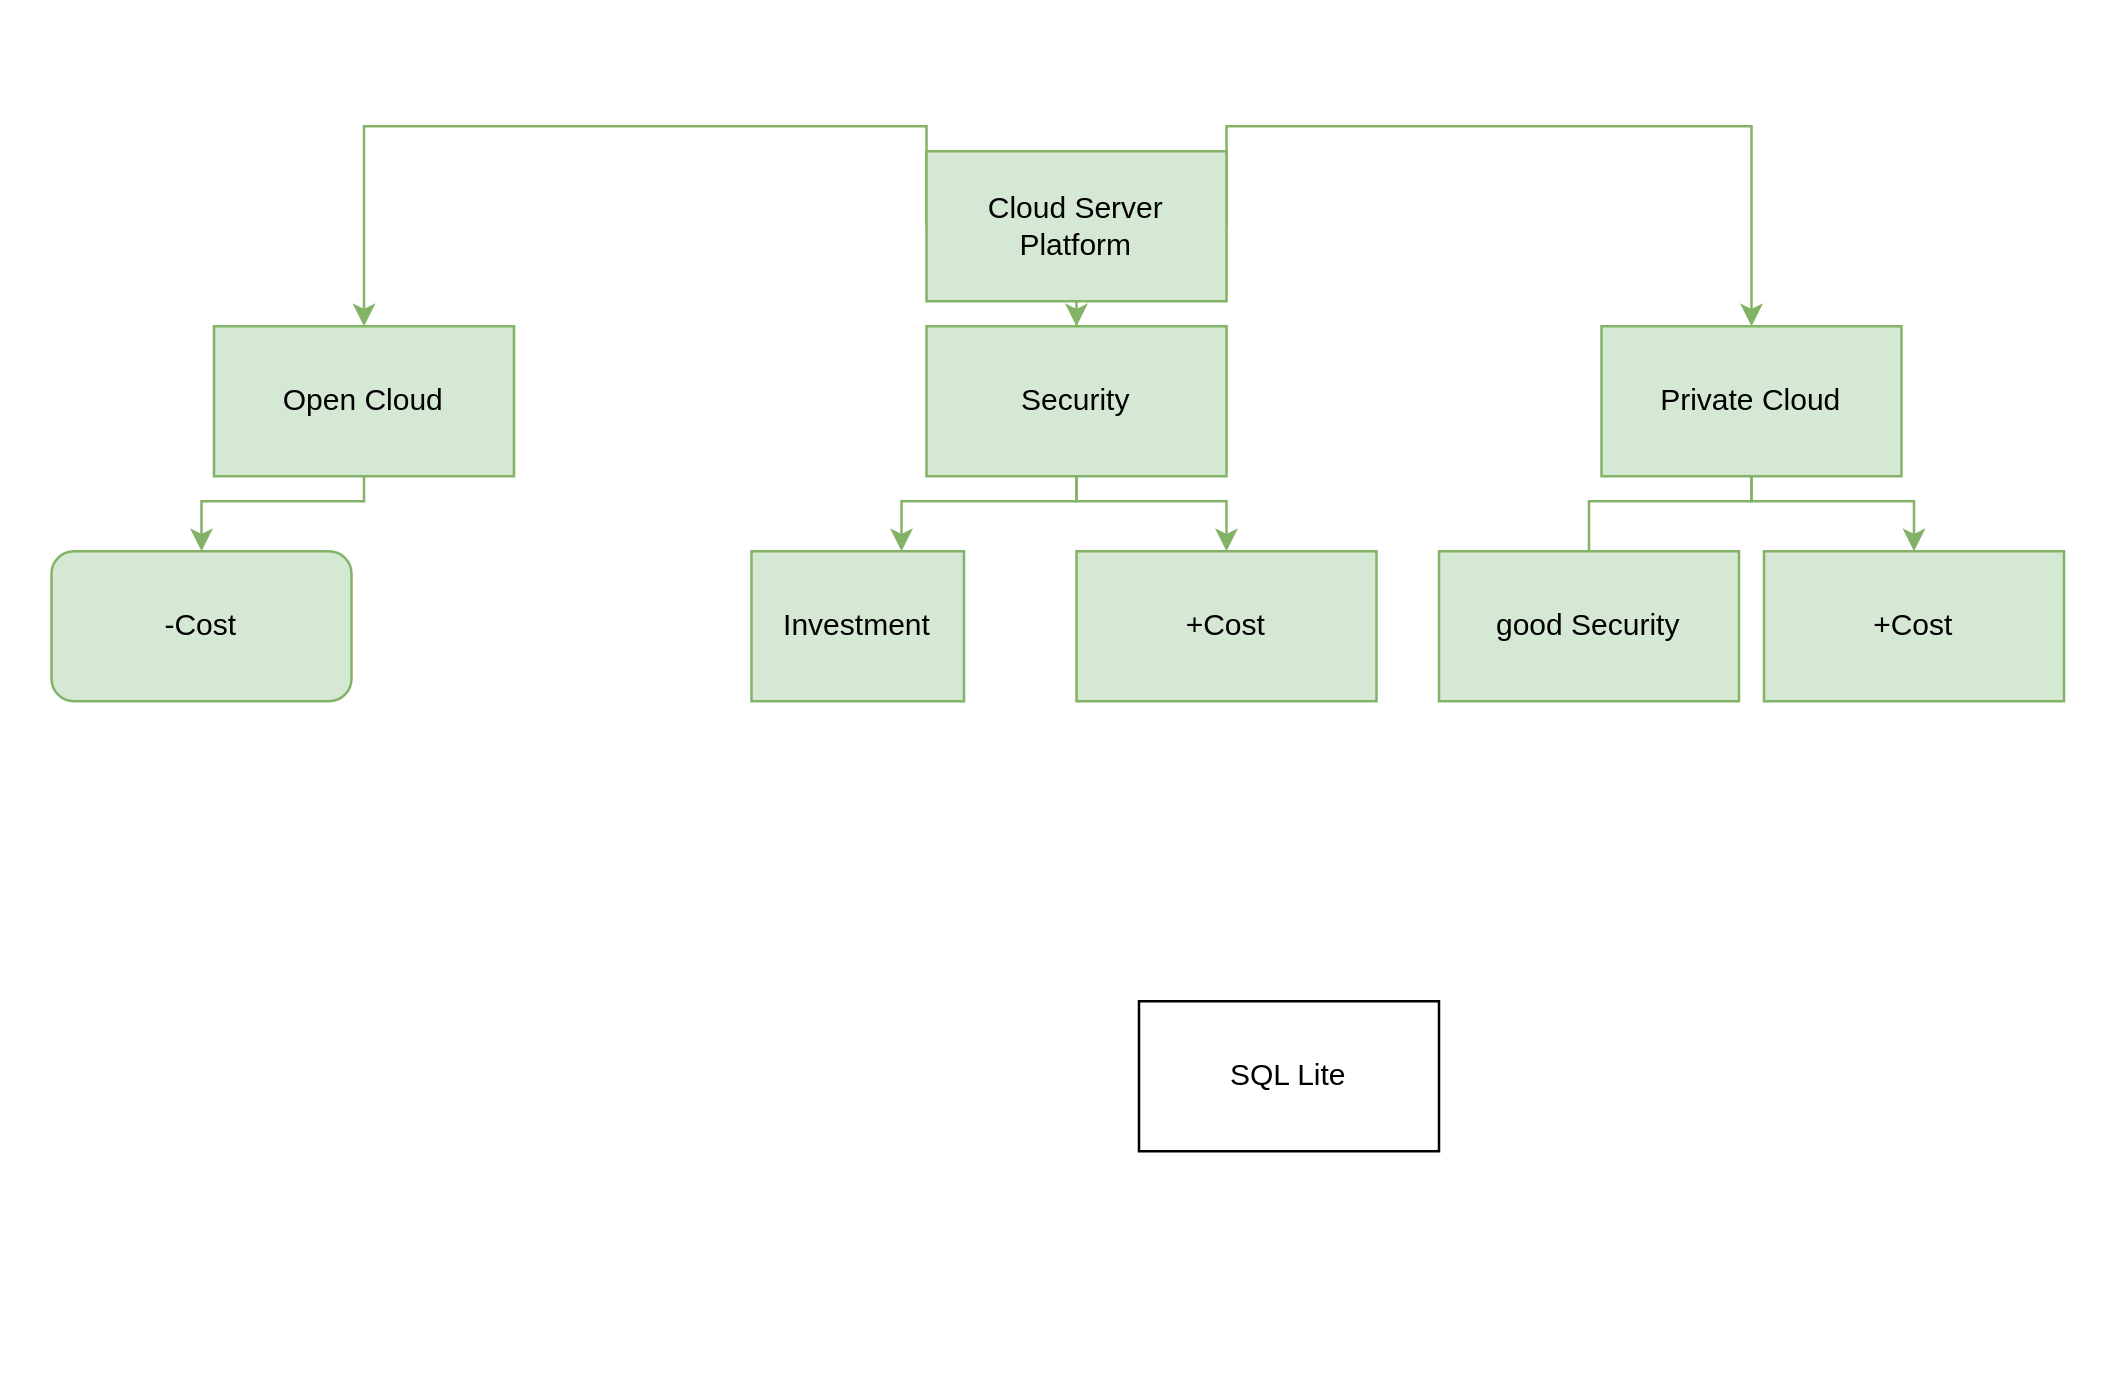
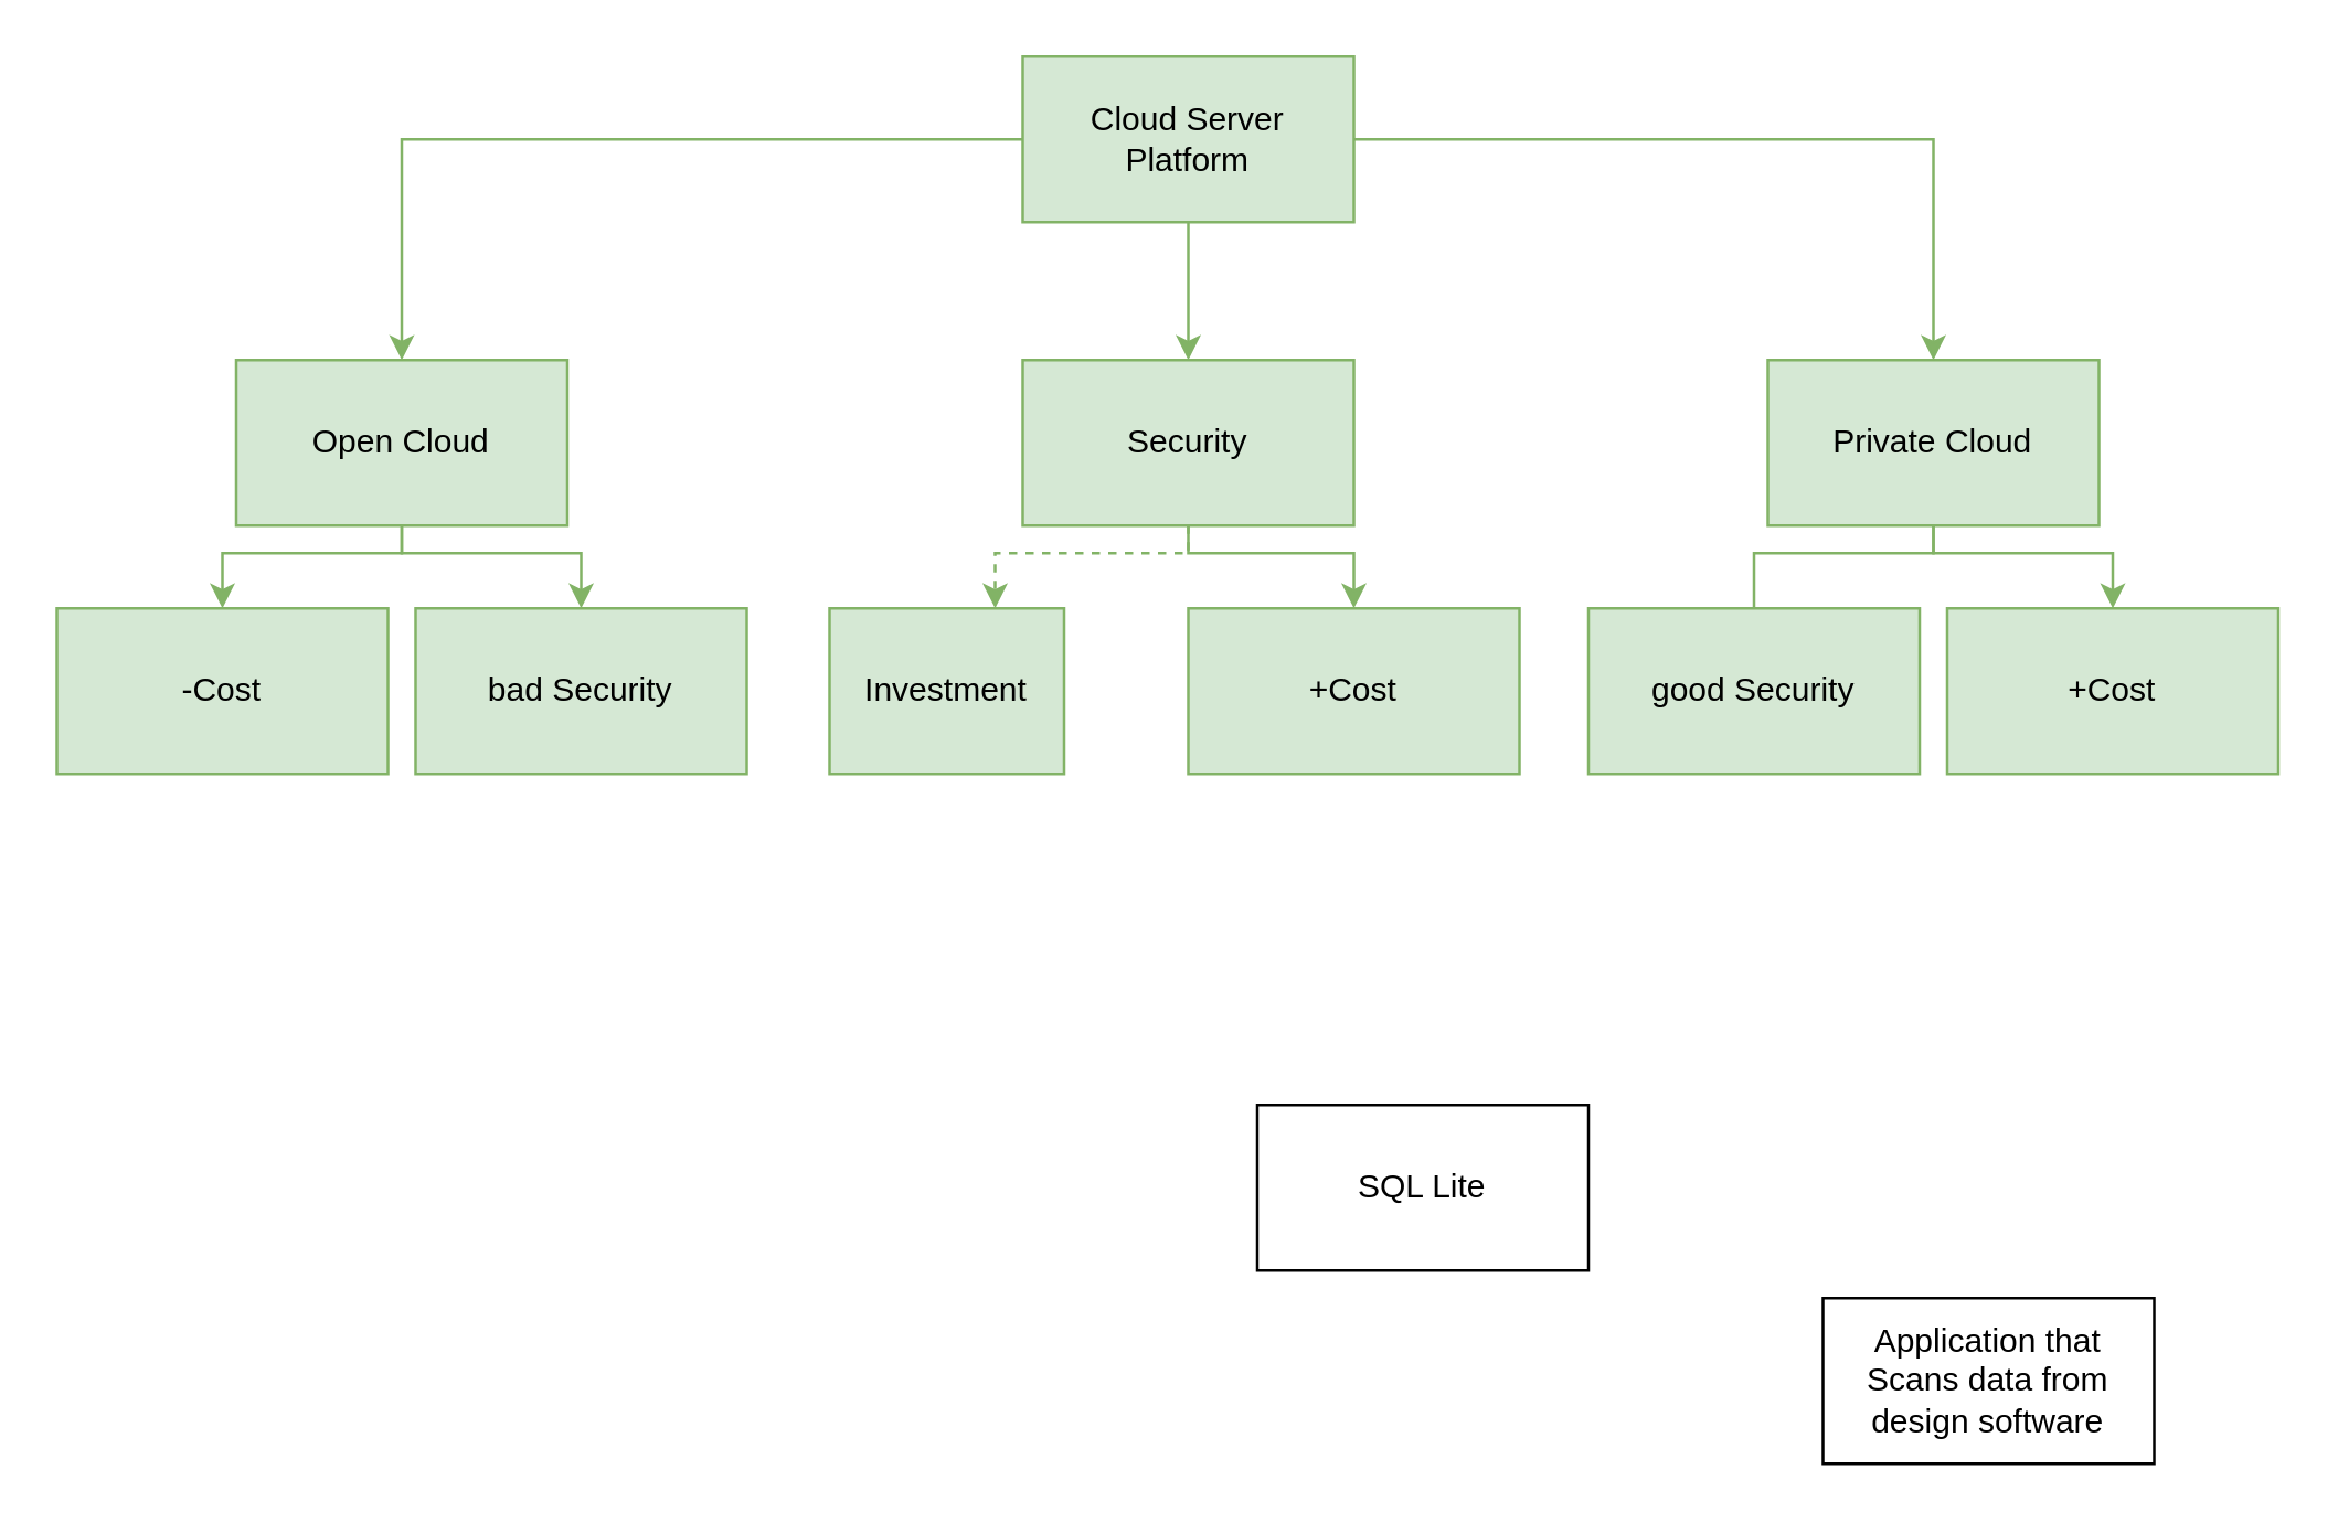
  <mxCell id="0" />
  <mxCell id="1" parent="0" />
  <mxCell id="2" value="" style="edgeStyle=orthogonalEdgeStyle;rounded=0;orthogonalLoop=1;jettySize=auto;html=1;exitX=1;exitY=0.5;exitDx=0;exitDy=0;entryX=0.5;entryY=0;entryDx=0;entryDy=0;fillColor=#d5e8d4;strokeColor=#82b366;" edge="1" parent="1" source="5" target="14"><mxGeometry relative="1" as="geometry"><mxPoint x="520" y="50" as="sourcePoint" /><mxPoint x="700" y="90" as="targetPoint" /><Array as="points"><mxPoint x="700" y="50" /></Array></mxGeometry></mxCell>
  <mxCell id="3" value="" style="edgeStyle=orthogonalEdgeStyle;rounded=0;orthogonalLoop=1;jettySize=auto;html=1;entryX=0.5;entryY=0;entryDx=0;entryDy=0;exitX=0;exitY=0.5;exitDx=0;exitDy=0;fillColor=#d5e8d4;strokeColor=#82b366;" edge="1" parent="1" source="5" target="11"><mxGeometry relative="1" as="geometry"><mxPoint x="345" y="50" as="sourcePoint" /><Array as="points"><mxPoint x="145" y="50" /></Array></mxGeometry></mxCell>
  <mxCell id="4" value="" style="edgeStyle=orthogonalEdgeStyle;rounded=0;orthogonalLoop=1;jettySize=auto;html=1;fillColor=#d5e8d4;strokeColor=#82b366;" edge="1" parent="1" source="5" target="8"><mxGeometry relative="1" as="geometry" /></mxCell>
- <mxCell id="5" value="Cloud Server Platform" style="rounded=0;whiteSpace=wrap;html=1;fillColor=#d5e8d4;strokeColor=#82b366;" vertex="1" parent="1"><mxGeometry x="370" y="60" width="120" height="60" as="geometry" /></mxCell>
+ <mxCell id="5" value="Cloud Server Platform" style="rounded=0;whiteSpace=wrap;html=1;fillColor=#d5e8d4;strokeColor=#82b366;" vertex="1" parent="1"><mxGeometry x="370" y="20" width="120" height="60" as="geometry" /></mxCell>
  <mxCell id="6" value="" style="edgeStyle=orthogonalEdgeStyle;rounded=0;orthogonalLoop=1;jettySize=auto;html=1;fillColor=#d5e8d4;strokeColor=#82b366;" edge="1" parent="1" source="8" target="20"><mxGeometry relative="1" as="geometry"><Array as="points"><mxPoint x="430" y="200" /><mxPoint x="490" y="200" /></Array></mxGeometry></mxCell>
- <mxCell id="7" value="" style="edgeStyle=orthogonalEdgeStyle;rounded=0;orthogonalLoop=1;jettySize=auto;html=1;fillColor=#d5e8d4;strokeColor=#82b366;" edge="1" parent="1" source="8" target="19"><mxGeometry relative="1" as="geometry"><Array as="points"><mxPoint x="430" y="200" /><mxPoint x="360" y="200" /></Array></mxGeometry></mxCell>
+ <mxCell id="7" value="" style="edgeStyle=orthogonalEdgeStyle;rounded=0;orthogonalLoop=1;jettySize=auto;html=1;fillColor=#d5e8d4;strokeColor=#82b366;dashed=1;" edge="1" parent="1" source="8" target="19"><mxGeometry relative="1" as="geometry"><Array as="points"><mxPoint x="430" y="200" /><mxPoint x="360" y="200" /></Array></mxGeometry></mxCell>
  <mxCell id="8" value="Security" style="rounded=0;whiteSpace=wrap;html=1;fillColor=#d5e8d4;strokeColor=#82b366;" vertex="1" parent="1"><mxGeometry x="370" y="130" width="120" height="60" as="geometry" /></mxCell>
  <mxCell id="9" value="" style="edgeStyle=orthogonalEdgeStyle;rounded=0;orthogonalLoop=1;jettySize=auto;html=1;fillColor=#d5e8d4;strokeColor=#82b366;" edge="1" parent="1" source="11" target="18"><mxGeometry relative="1" as="geometry"><mxPoint x="145" y="270" as="targetPoint" /><Array as="points"><mxPoint x="145" y="200" /><mxPoint x="80" y="200" /></Array></mxGeometry></mxCell>
+ <mxCell id="10" value="" style="edgeStyle=orthogonalEdgeStyle;rounded=0;orthogonalLoop=1;jettySize=auto;html=1;exitX=0.5;exitY=1;exitDx=0;exitDy=0;fillColor=#d5e8d4;strokeColor=#82b366;" edge="1" parent="1" source="11" target="15"><mxGeometry relative="1" as="geometry"><mxPoint x="285" y="160" as="targetPoint" /><Array as="points"><mxPoint x="145" y="200" /><mxPoint x="210" y="200" /></Array></mxGeometry></mxCell>
  <mxCell id="11" value="Open Cloud" style="rounded=0;whiteSpace=wrap;html=1;fillColor=#d5e8d4;strokeColor=#82b366;" vertex="1" parent="1"><mxGeometry x="85" y="130" width="120" height="60" as="geometry" /></mxCell>
  <mxCell id="12" value="" style="edgeStyle=orthogonalEdgeStyle;rounded=0;orthogonalLoop=1;jettySize=auto;html=1;fillColor=#d5e8d4;strokeColor=#82b366;endArrow=none;" edge="1" parent="1" source="14" target="16"><mxGeometry relative="1" as="geometry"><mxPoint x="560" y="160" as="targetPoint" /><Array as="points"><mxPoint x="700" y="200" /><mxPoint x="635" y="200" /></Array></mxGeometry></mxCell>
  <mxCell id="13" value="" style="edgeStyle=orthogonalEdgeStyle;rounded=0;orthogonalLoop=1;jettySize=auto;html=1;fillColor=#d5e8d4;strokeColor=#82b366;" edge="1" parent="1" source="14" target="17"><mxGeometry relative="1" as="geometry"><mxPoint x="840" y="160" as="targetPoint" /><Array as="points"><mxPoint x="700" y="200" /><mxPoint x="765" y="200" /></Array></mxGeometry></mxCell>
  <mxCell id="14" value="Private Cloud" style="rounded=0;whiteSpace=wrap;html=1;fillColor=#d5e8d4;strokeColor=#82b366;" vertex="1" parent="1"><mxGeometry x="640" y="130" width="120" height="60" as="geometry" /></mxCell>
+ <mxCell id="15" value="bad Security" style="rounded=0;whiteSpace=wrap;html=1;fillColor=#d5e8d4;strokeColor=#82b366;" vertex="1" parent="1"><mxGeometry x="150" y="220" width="120" height="60" as="geometry" /></mxCell>
  <mxCell id="16" value="good Security" style="rounded=0;whiteSpace=wrap;html=1;fillColor=#d5e8d4;strokeColor=#82b366;" vertex="1" parent="1"><mxGeometry x="575" y="220" width="120" height="60" as="geometry" /></mxCell>
  <mxCell id="17" value="+Cost" style="rounded=0;whiteSpace=wrap;html=1;fillColor=#d5e8d4;strokeColor=#82b366;" vertex="1" parent="1"><mxGeometry x="705" y="220" width="120" height="60" as="geometry" /></mxCell>
- <mxCell id="18" value="-Cost" style="whiteSpace=wrap;html=1;fillColor=#d5e8d4;strokeColor=#82b366;rounded=1;" vertex="1" parent="1"><mxGeometry x="20" y="220" width="120" height="60" as="geometry" /></mxCell>
+ <mxCell id="18" value="-Cost" style="rounded=0;whiteSpace=wrap;html=1;fillColor=#d5e8d4;strokeColor=#82b366;" vertex="1" parent="1"><mxGeometry x="20" y="220" width="120" height="60" as="geometry" /></mxCell>
  <mxCell id="19" value="Investment" style="rounded=0;whiteSpace=wrap;html=1;fillColor=#d5e8d4;strokeColor=#82b366;" vertex="1" parent="1"><mxGeometry x="300" y="220" width="85" height="60" as="geometry" /></mxCell>
  <mxCell id="20" value="+Cost" style="rounded=0;whiteSpace=wrap;html=1;fillColor=#d5e8d4;strokeColor=#82b366;" vertex="1" parent="1"><mxGeometry x="430" y="220" width="120" height="60" as="geometry" /></mxCell>
  <mxCell id="21" value="SQL Lite" style="rounded=0;whiteSpace=wrap;html=1;" vertex="1" parent="1"><mxGeometry x="455" y="400" width="120" height="60" as="geometry" /></mxCell>
+ <mxCell id="22" value="Application that Scans data from design software" style="rounded=0;whiteSpace=wrap;html=1;" vertex="1" parent="1"><mxGeometry x="660" y="470" width="120" height="60" as="geometry" /></mxCell>
